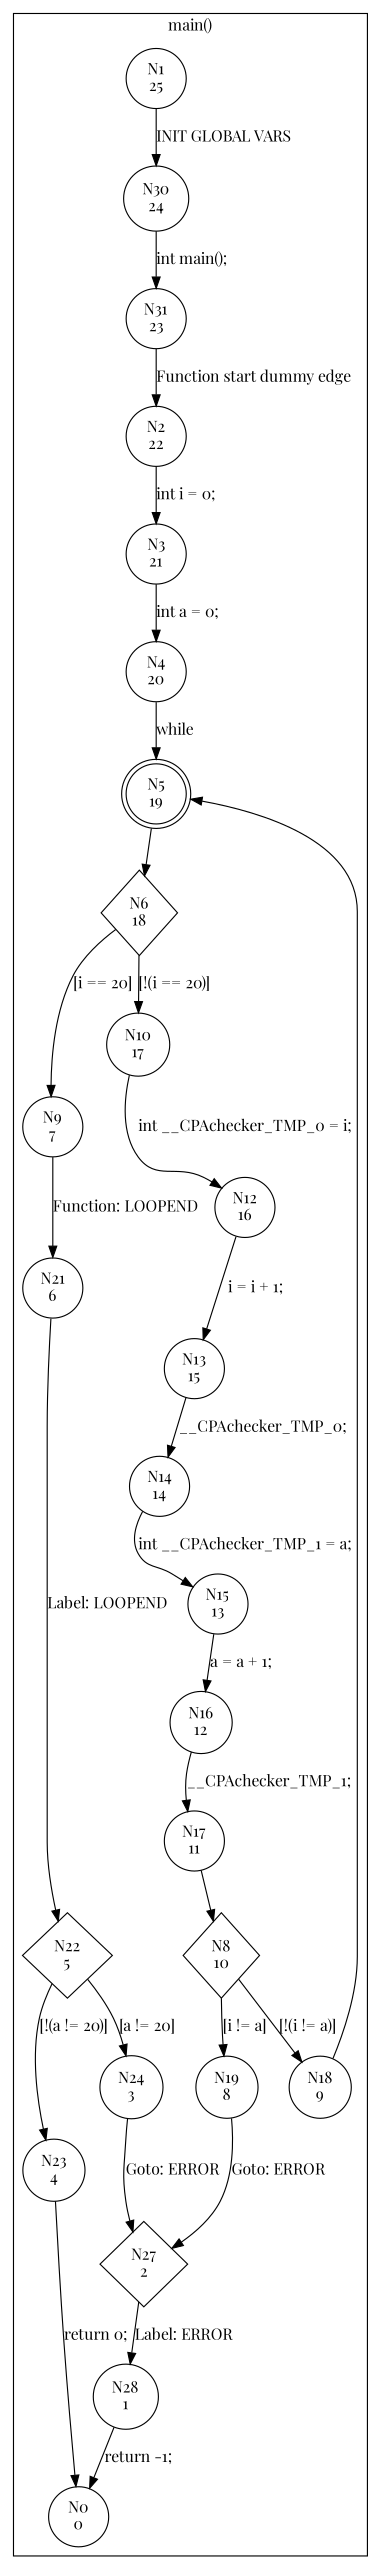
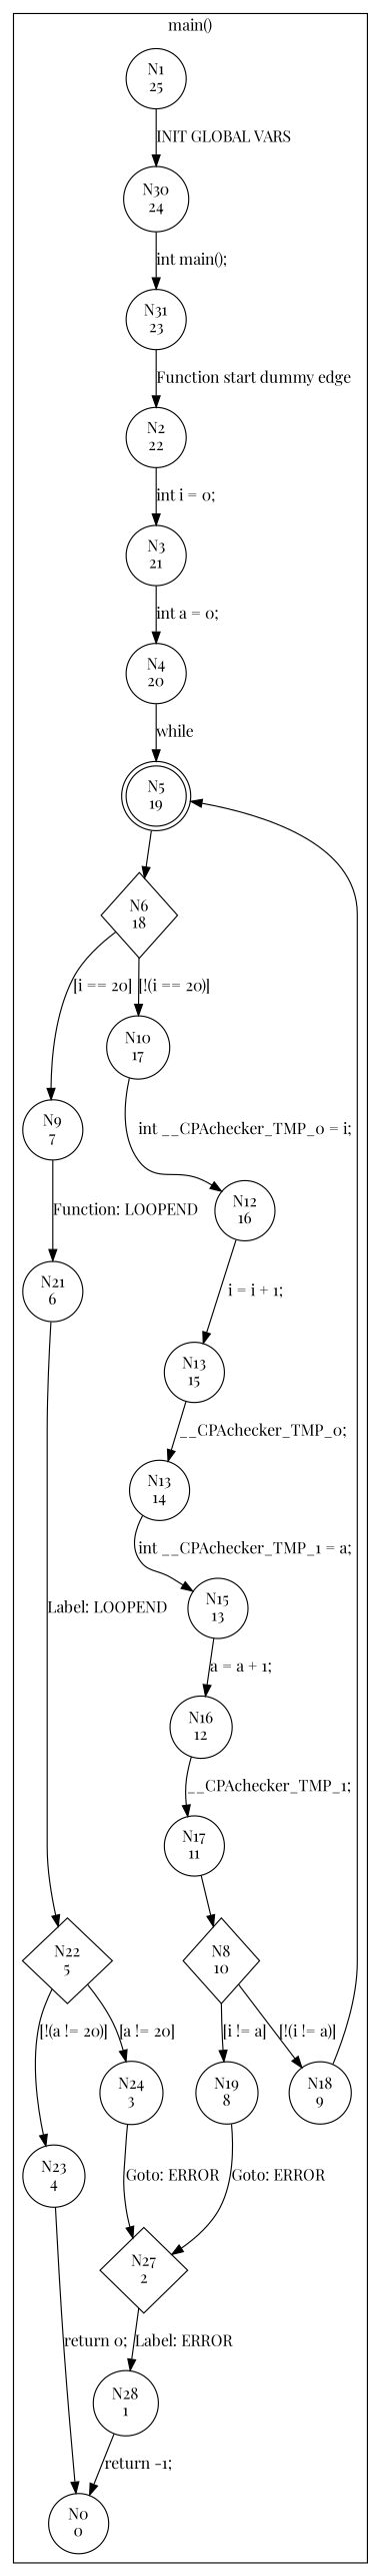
  digraph {
    fontname="Playfair Display"
    node [fontname="Playfair Display" shape=circle]
    edge [fontname="Playfair Display"]
    n1 [label="N1\n25"]
    n2 [label="N30\n24"]
    n3 [label="N31\n23"]
    n4 [label="N2\n22"]
    n5 [label="N3\n21"]
    n6 [label="N4\n20"]
    n7 [label="N5\n19" shape=doublecircle]
    n8 [label="N6\n18" shape=diamond]
    n9 [label="N10\n17"]
    n10 [label="N9\n7"]
    n11 [label="N12\n16"]
    n12 [label="N13\n15"]
-   n13 [label="N14\n14"]
+   n13 [label="N13\n14"]
    n14 [label="N15\n13"]
    n15 [label="N16\n12"]
    n16 [label="N17\n11"]
    n17 [label="N8\n10" shape=diamond]
    n18 [label="N18\n9"]
    n19 [label="N19\n8"]
    n20 [label="N27\n2" shape=diamond]
    n21 [label="N28\n1"]
    n22 [label="N0\n0"]
    n23 [label="N21\n6"]
    n24 [label="N22\n5" shape=diamond]
    n25 [label="N23\n4"]
    n26 [label="N24\n3"]
    subgraph cluster_1 {
      label="main()"
      n1
      n2
      n3
      n4
      n5
      n6
      n7
      n8
      n9
      n10
      n11
      n12
      n13
      n14
      n15
      n16
      n17
      n18
      n19
      n20
      n21
      n22
      n23
      n24
      n25
      n26
    }
    n1 -> n2 [label="INIT GLOBAL VARS"]
    n2 -> n3 [label="int main();"]
    n3 -> n4 [label="Function start dummy edge"]
    n4 -> n5 [label="int i = 0;"]
    n5 -> n6 [label="int a = 0;"]
    n6 -> n7 [label=while]
    n7 -> n8
    n8 -> n9 [label="[!(i == 20)]"]
    n8 -> n10 [label="[i == 20]"]
    n9 -> n11 [label="int __CPAchecker_TMP_0 = i;"]
    n10 -> n23 [label="Function: LOOPEND"]
    n11 -> n12 [label="i = i + 1;"]
    n12 -> n13 [label="__CPAchecker_TMP_0;"]
    n13 -> n14 [label="int __CPAchecker_TMP_1 = a;"]
    n14 -> n15 [label="a = a + 1;"]
    n15 -> n16 [label="__CPAchecker_TMP_1;"]
    n16 -> n17
    n17 -> n18 [label="[!(i != a)]"]
    n17 -> n19 [label="[i != a]"]
    n18 -> n7
    n19 -> n20 [label="Goto: ERROR"]
    n20 -> n21 [label="Label: ERROR"]
    n21 -> n22 [label="return -1;"]
    n23 -> n24 [label="Label: LOOPEND"]
    n24 -> n25 [label="[!(a != 20)]"]
    n24 -> n26 [label="[a != 20]"]
    n25 -> n22 [label="return 0;"]
    n26 -> n20 [label="Goto: ERROR"]
  }
